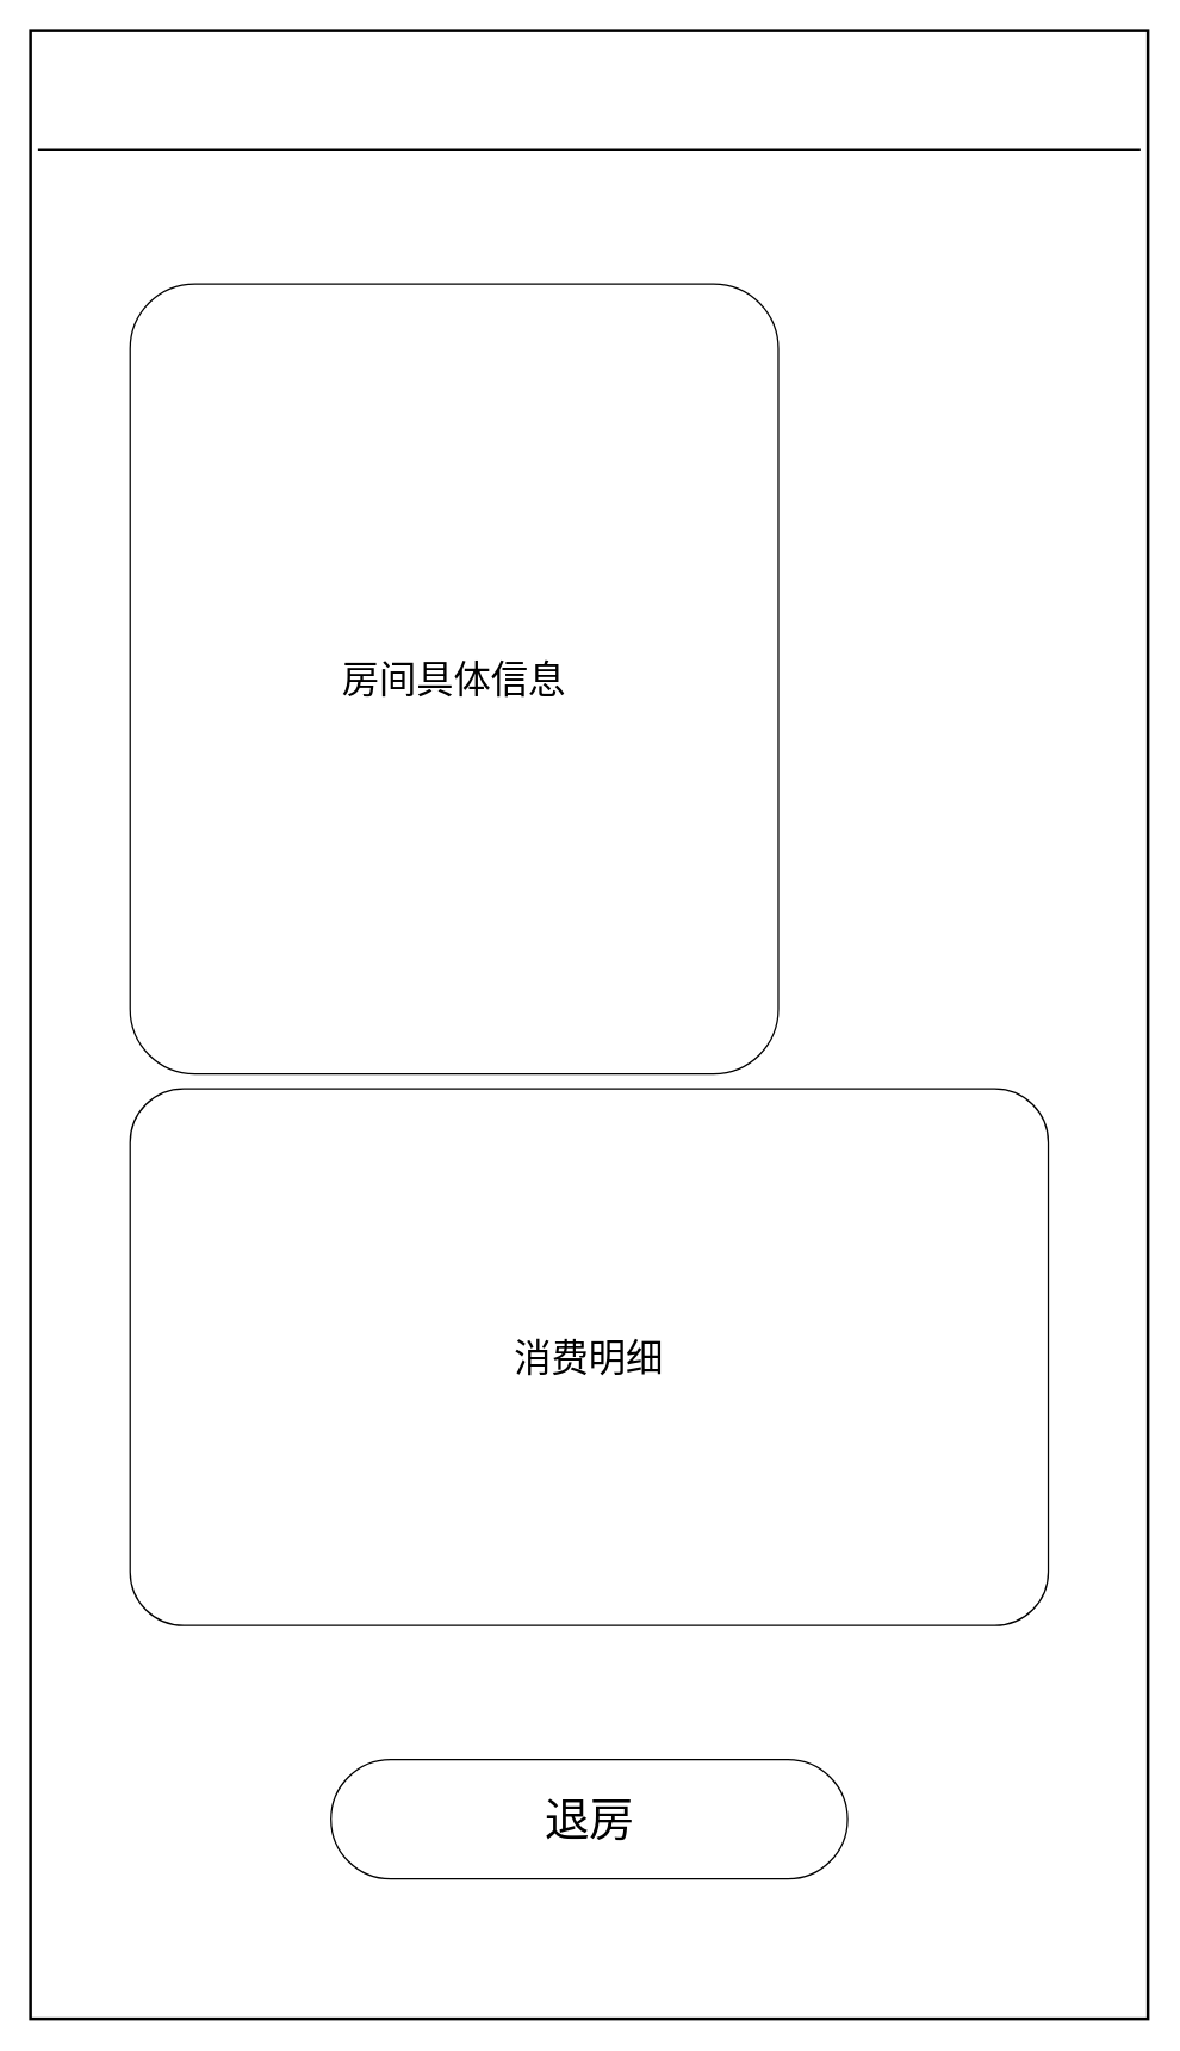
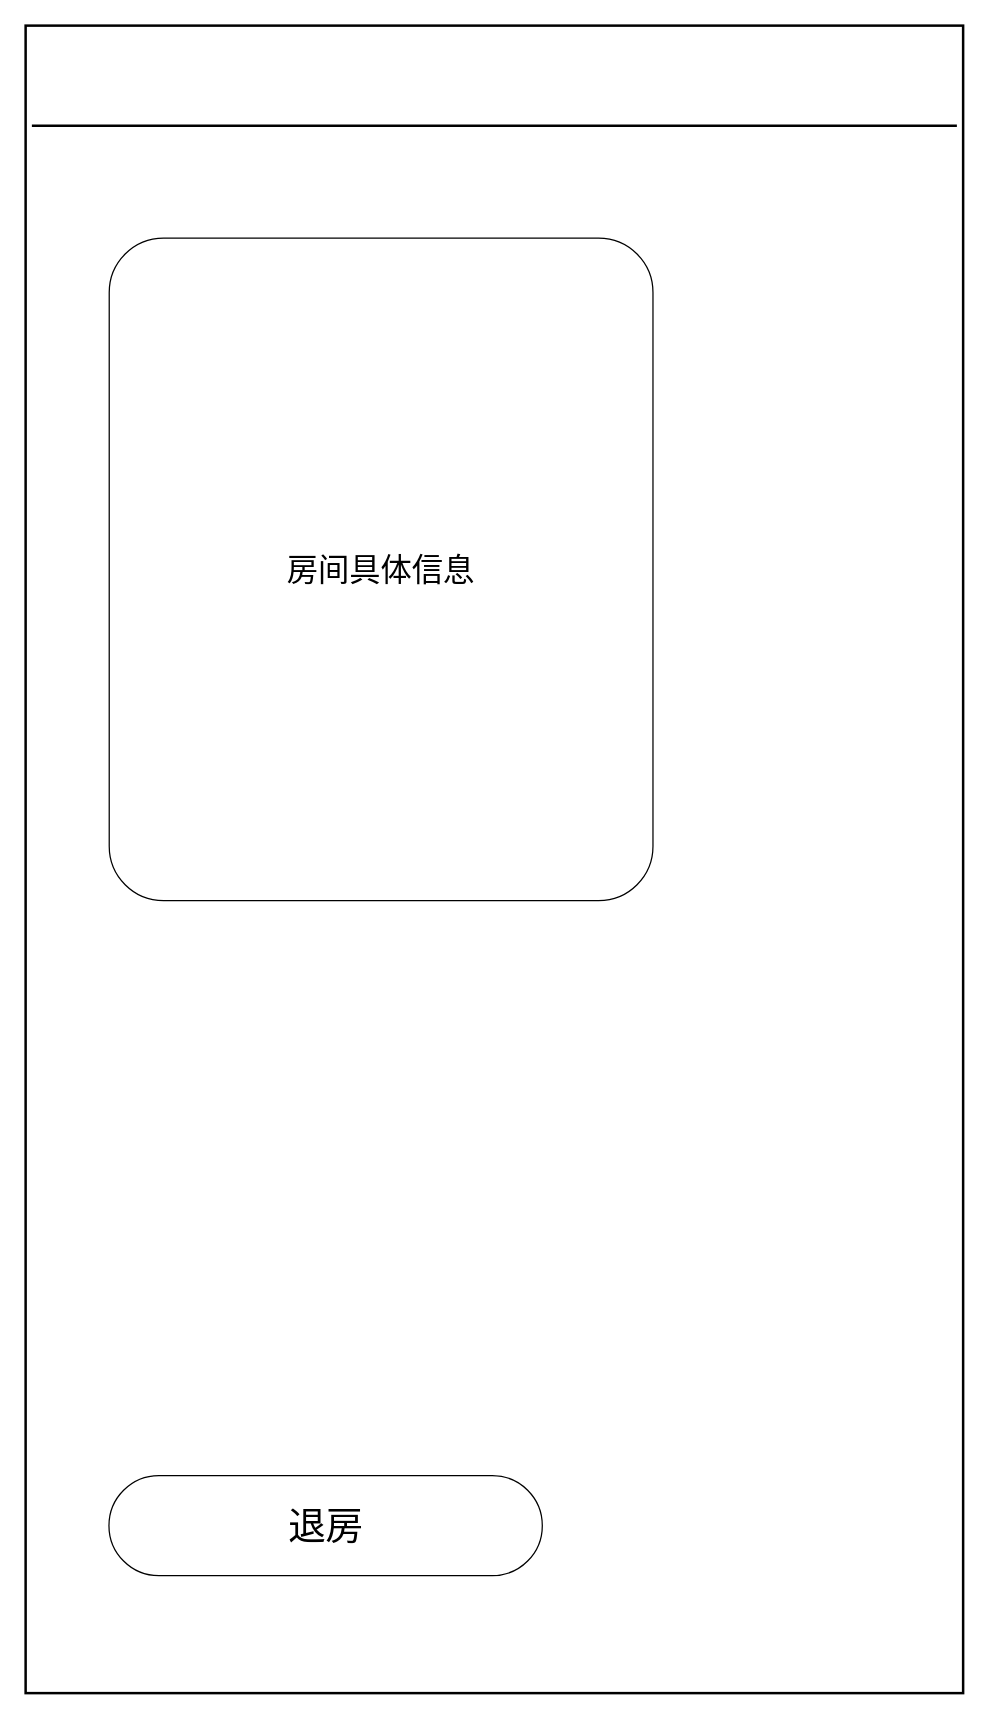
  <mxCell id="0" />
  <mxCell id="1" parent="0" />
  <mxCell id="2" value="" style="rounded=1;whiteSpace=wrap;html=1;fontSize=20;arcSize=0;strokeWidth=2;" parent="1" vertex="1"><mxGeometry x="20" y="20" width="750" height="1334" as="geometry" /></mxCell>
  <mxCell id="3" value="" style="line;strokeWidth=2;html=1;" parent="1" vertex="1"><mxGeometry x="25" y="90" width="740" height="20" as="geometry" /></mxCell>
  <mxCell id="4" value="&lt;span style=&quot;font-size: 25px&quot;&gt;房间具体信息&lt;/span&gt;" style="rounded=1;whiteSpace=wrap;html=1;fontSize=20;arcSize=10;" parent="1" vertex="1"><mxGeometry x="86.88" y="190" width="435" height="530" as="geometry" /></mxCell>
- <mxCell id="5" value="&lt;span style=&quot;font-size: 25px&quot;&gt;消费明细&lt;/span&gt;" style="rounded=1;whiteSpace=wrap;html=1;fontSize=20;arcSize=10;" parent="1" vertex="1"><mxGeometry x="86.87" y="730" width="616.25" height="360" as="geometry" /></mxCell>
- <mxCell id="6" value="&lt;span style=&quot;font-size: 30px&quot;&gt;退房&lt;/span&gt;" style="rounded=1;whiteSpace=wrap;html=1;arcSize=50;" parent="1" vertex="1"><mxGeometry x="221.67" y="1180" width="346.67" height="80" as="geometry" /></mxCell>
+ <mxCell id="6" value="&lt;span style=&quot;font-size: 30px&quot;&gt;退房&lt;/span&gt;" style="rounded=1;whiteSpace=wrap;html=1;arcSize=50;" parent="1" vertex="1"><mxGeometry x="86.67" y="1180" width="346.67" height="80" as="geometry" /></mxCell>
